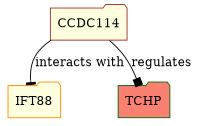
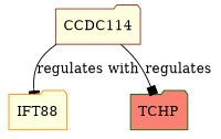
  digraph {
    node [fillcolor=lightyellow shape=folder style=filled]
    CCDC114 [color=brown]
    IFT88 [color=darkorange]
    TCHP [color=darkgreen fillcolor=salmon]
-   CCDC114 -> IFT88 [arrowhead=tee evidence="PMID: 23475855" label="interacts with" probability=0.7]
+   CCDC114 -> IFT88 [arrowhead=tee evidence="PMID: 23475855" label="regulates with" probability=0.7]
    CCDC114 -> TCHP [arrowhead=box evidence="PMID: 24574456" label=regulates probability=0.6]
  }
